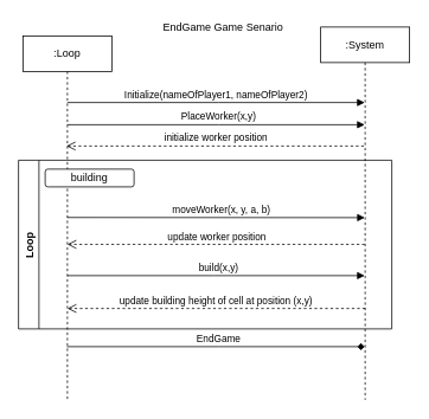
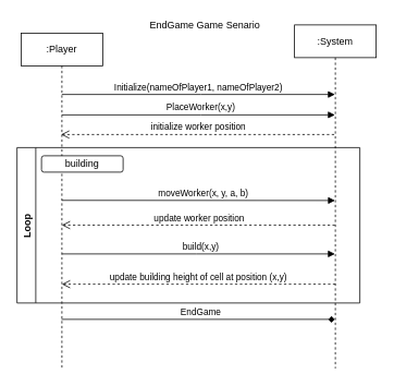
  <mxCell id="0" />
  <mxCell id="1" parent="0" />
- <mxCell id="2" value=":Loop" style="shape=umlLifeline;perimeter=lifelinePerimeter;whiteSpace=wrap;html=1;container=0;dropTarget=0;collapsible=0;recursiveResize=0;outlineConnect=0;portConstraint=eastwest;newEdgeStyle={&quot;edgeStyle&quot;:&quot;elbowEdgeStyle&quot;,&quot;elbow&quot;:&quot;vertical&quot;,&quot;curved&quot;:0,&quot;rounded&quot;:0};" parent="1" vertex="1"><mxGeometry x="25" y="40" width="100" height="410" as="geometry" /></mxCell>
+ <mxCell id="2" value=":Player" style="shape=umlLifeline;perimeter=lifelinePerimeter;whiteSpace=wrap;html=1;container=0;dropTarget=0;collapsible=0;recursiveResize=0;outlineConnect=0;portConstraint=eastwest;newEdgeStyle={&quot;edgeStyle&quot;:&quot;elbowEdgeStyle&quot;,&quot;elbow&quot;:&quot;vertical&quot;,&quot;curved&quot;:0,&quot;rounded&quot;:0};" parent="1" vertex="1"><mxGeometry x="25" y="40" width="100" height="410" as="geometry" /></mxCell>
  <mxCell id="3" value=":System" style="shape=umlLifeline;perimeter=lifelinePerimeter;whiteSpace=wrap;html=1;container=0;dropTarget=0;collapsible=0;recursiveResize=0;outlineConnect=0;portConstraint=eastwest;newEdgeStyle={&quot;edgeStyle&quot;:&quot;elbowEdgeStyle&quot;,&quot;elbow&quot;:&quot;vertical&quot;,&quot;curved&quot;:0,&quot;rounded&quot;:0};" parent="1" vertex="1"><mxGeometry x="360" y="30" width="100" height="420" as="geometry" /></mxCell>
  <mxCell id="4" value="Initialize(nameOfPlayer1, nameOfPlayer2)" style="html=1;verticalAlign=bottom;endArrow=block;edgeStyle=elbowEdgeStyle;elbow=vertical;curved=0;rounded=0;" parent="1" edge="1"><mxGeometry relative="1" as="geometry"><mxPoint x="74.929" y="115" as="sourcePoint" /><Array as="points"><mxPoint x="245" y="115" /></Array><mxPoint x="409.5" y="115" as="targetPoint" /></mxGeometry></mxCell>
  <mxCell id="5" value="EndGame Game Senario" style="text;html=1;resizable=0;autosize=1;align=center;verticalAlign=middle;points=[];fillColor=none;strokeColor=none;rounded=0;" parent="1" vertex="1"><mxGeometry x="180" y="20" width="140" height="20" as="geometry" /></mxCell>
  <mxCell id="6" value="PlaceWorker(x,y)" style="html=1;verticalAlign=bottom;endArrow=block;edgeStyle=elbowEdgeStyle;elbow=vertical;curved=0;rounded=0;" parent="1" edge="1"><mxGeometry x="0.015" relative="1" as="geometry"><mxPoint x="74.929" y="140" as="sourcePoint" /><Array as="points"><mxPoint x="245" y="140" /></Array><mxPoint x="409.5" y="140" as="targetPoint" /><mxPoint as="offset" /></mxGeometry></mxCell>
  <mxCell id="7" value="Loop" style="swimlane;horizontal=0;" parent="1" vertex="1"><mxGeometry x="20" y="180" width="420" height="190" as="geometry" /></mxCell>
  <mxCell id="8" value="building" style="rounded=1;whiteSpace=wrap;html=1;" parent="7" vertex="1"><mxGeometry x="30" y="10" width="100" height="20" as="geometry" /></mxCell>
  <mxCell id="9" value="moveWorker(x, y, a, b)" style="html=1;verticalAlign=bottom;endArrow=block;edgeStyle=elbowEdgeStyle;elbow=vertical;curved=0;rounded=0;exitX=0.499;exitY=0.563;exitDx=0;exitDy=0;exitPerimeter=0;" parent="7" edge="1"><mxGeometry x="0.031" relative="1" as="geometry"><mxPoint x="55.0" y="64.5" as="sourcePoint" /><Array as="points"><mxPoint x="100.1" y="64.67" /><mxPoint x="90.1" y="64.67" /><mxPoint x="120.1" y="34.67" /><mxPoint x="90.1" y="34.67" /><mxPoint x="340.1" y="4.67" /><mxPoint x="170.1" y="4.67" /><mxPoint x="225.1" y="-5.33" /></Array><mxPoint x="389.6" y="64.67" as="targetPoint" /><mxPoint as="offset" /></mxGeometry></mxCell>
  <mxCell id="10" value="update worker position" style="html=1;verticalAlign=bottom;endArrow=open;dashed=1;endSize=8;edgeStyle=elbowEdgeStyle;elbow=vertical;curved=0;rounded=0;" parent="7" edge="1"><mxGeometry relative="1" as="geometry"><mxPoint x="54.929" y="94.76" as="targetPoint" /><Array as="points"><mxPoint x="120" y="94.76" /><mxPoint x="320" y="64.76" /><mxPoint x="110" y="64.76" /><mxPoint x="370" y="37.76" /><mxPoint x="170" y="84.76" /><mxPoint x="235" y="84.76" /></Array><mxPoint x="389.5" y="94.76" as="sourcePoint" /></mxGeometry></mxCell>
  <mxCell id="11" value="build(x,y)" style="html=1;verticalAlign=bottom;endArrow=block;edgeStyle=elbowEdgeStyle;elbow=vertical;curved=0;rounded=0;" parent="7" edge="1"><mxGeometry x="0.015" relative="1" as="geometry"><mxPoint x="54.929" y="130" as="sourcePoint" /><Array as="points"><mxPoint x="220" y="130" /></Array><mxPoint x="389.5" y="130" as="targetPoint" /><mxPoint as="offset" /></mxGeometry></mxCell>
  <mxCell id="12" value="update building height of cell at position (x,y)" style="html=1;verticalAlign=bottom;endArrow=open;dashed=1;endSize=8;edgeStyle=elbowEdgeStyle;elbow=vertical;curved=0;rounded=0;" parent="1" edge="1"><mxGeometry relative="1" as="geometry"><mxPoint x="75" y="347" as="targetPoint" /><Array as="points"><mxPoint x="380" y="347" /><mxPoint x="380" y="317" /><mxPoint x="390" y="307" /><mxPoint x="190" y="354" /><mxPoint x="255" y="354" /></Array><mxPoint x="410" y="347" as="sourcePoint" /></mxGeometry></mxCell>
  <mxCell id="13" value="EndGame" style="html=1;verticalAlign=bottom;endArrow=diamond;edgeStyle=elbowEdgeStyle;elbow=vertical;curved=0;rounded=0;" parent="1" source="2" target="3" edge="1"><mxGeometry x="0.015" relative="1" as="geometry"><mxPoint x="80" y="390" as="sourcePoint" /><Array as="points"><mxPoint x="245" y="390" /></Array><mxPoint x="405" y="390" as="targetPoint" /><mxPoint as="offset" /></mxGeometry></mxCell>
  <mxCell id="14" value="initialize worker position" style="html=1;verticalAlign=bottom;endArrow=open;dashed=1;endSize=8;edgeStyle=elbowEdgeStyle;elbow=vertical;curved=0;rounded=0;" parent="1" edge="1"><mxGeometry relative="1" as="geometry"><mxPoint x="73.999" y="164" as="targetPoint" /><Array as="points"><mxPoint x="139.07" y="164" /><mxPoint x="339.07" y="134" /><mxPoint x="129.07" y="134" /><mxPoint x="389.07" y="107" /><mxPoint x="189.07" y="154" /><mxPoint x="254.07" y="154" /></Array><mxPoint x="408.57" y="164" as="sourcePoint" /></mxGeometry></mxCell>
